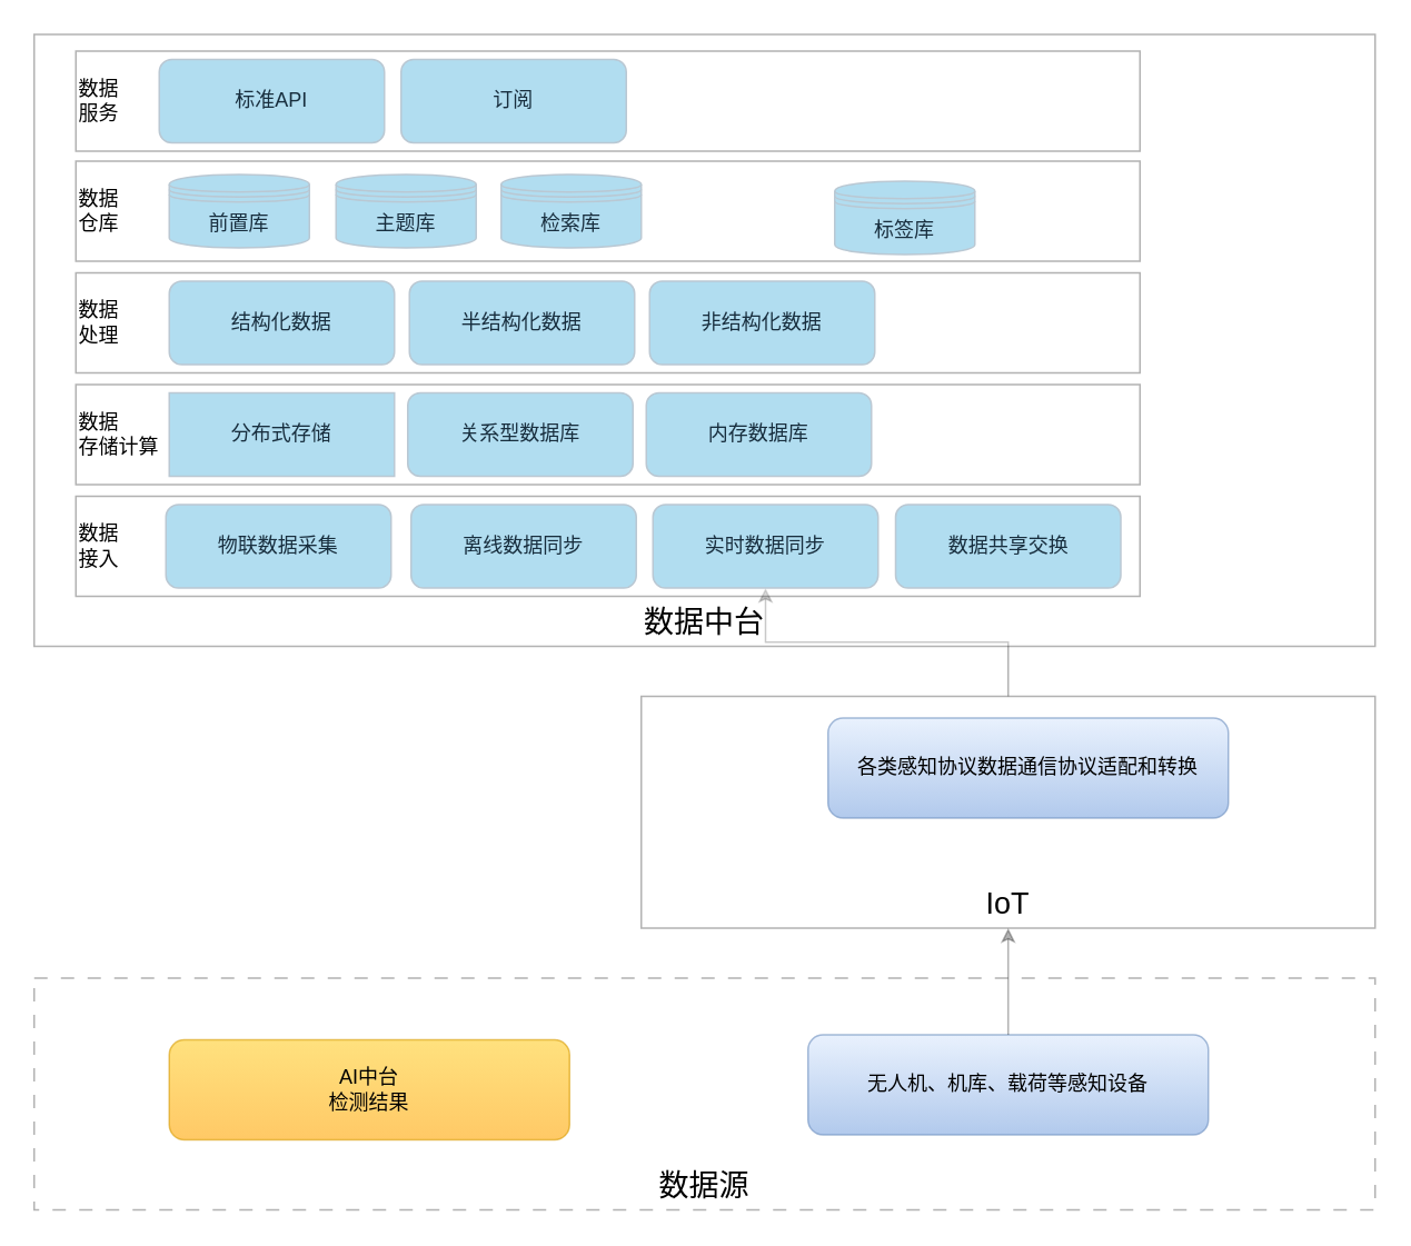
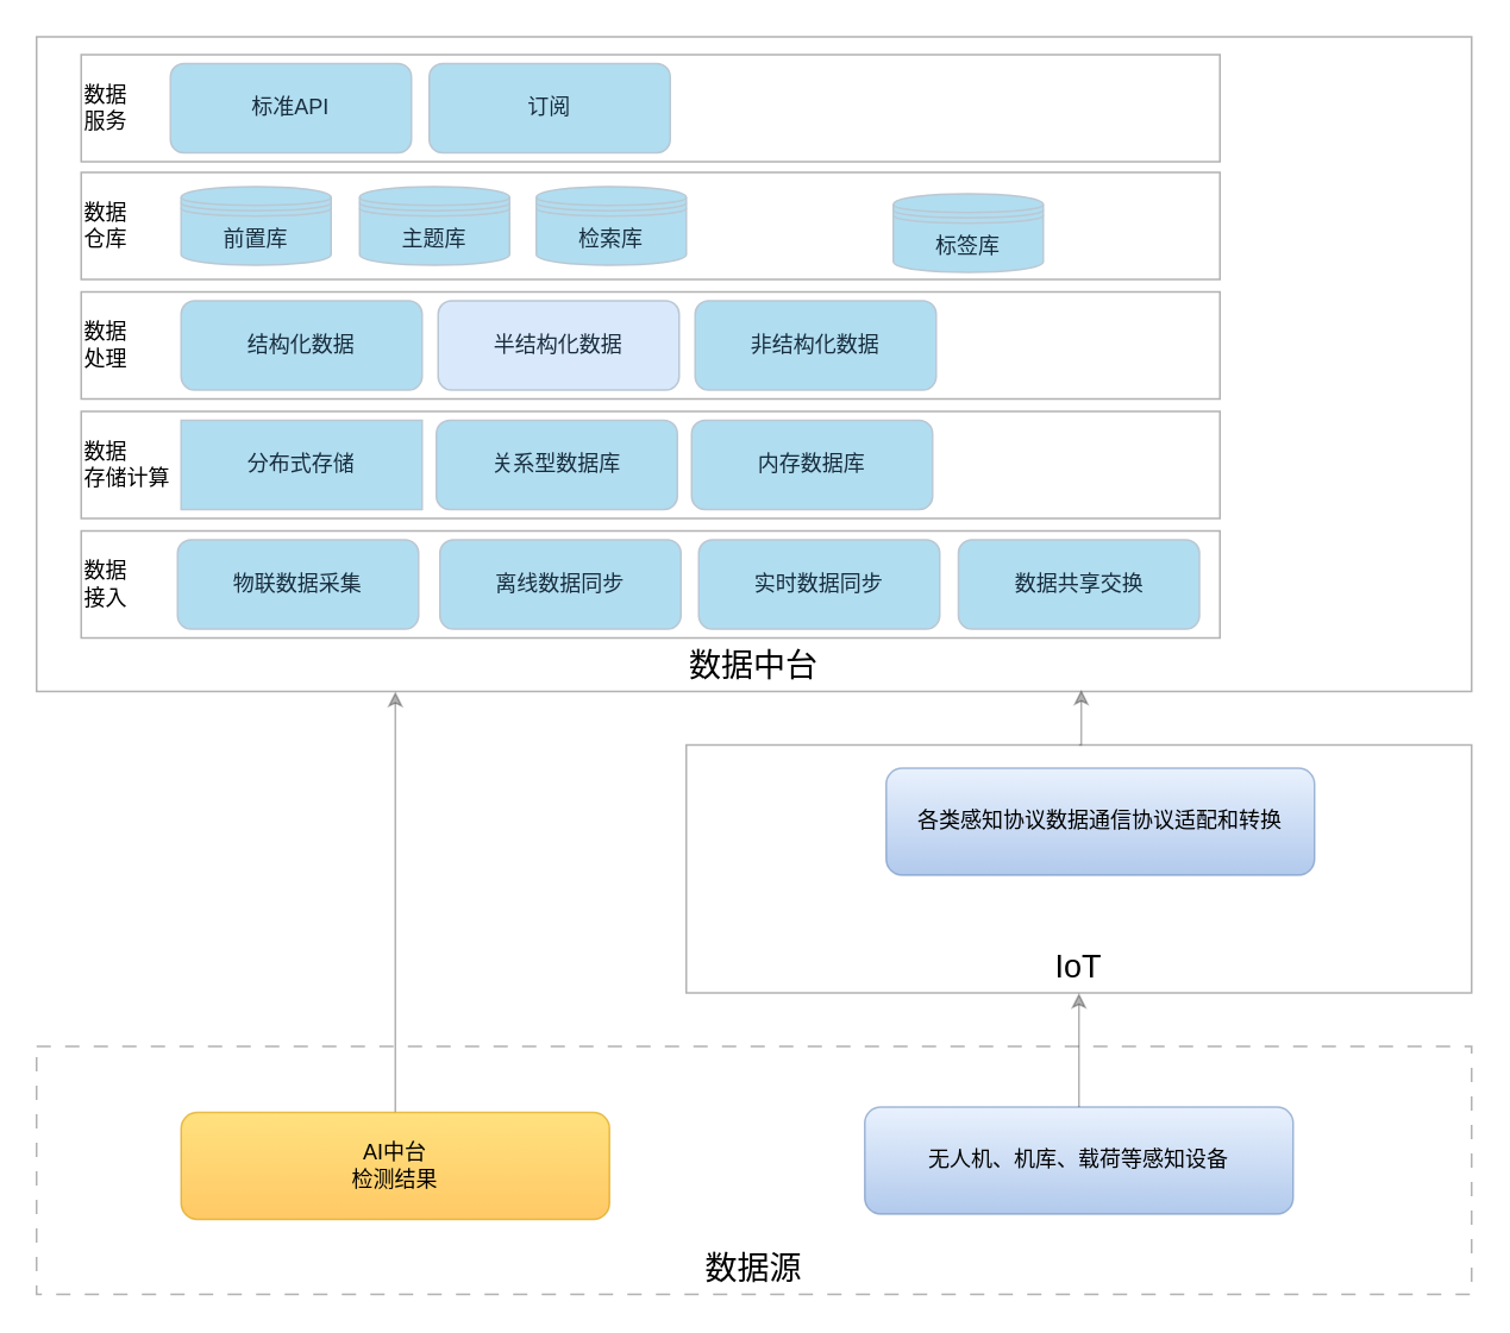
  <mxCell id="0" />
  <mxCell id="1" parent="0" />
  <mxCell id="2" value="数据源" style="rounded=0;whiteSpace=wrap;html=1;opacity=30;verticalAlign=bottom;fontSize=18;dashed=1;dashPattern=8 8;" vertex="1" parent="1"><mxGeometry x="20" y="586" width="804" height="139" as="geometry" /></mxCell>
+ <mxCell id="3" style="edgeStyle=elbowEdgeStyle;rounded=0;orthogonalLoop=1;jettySize=auto;html=1;exitX=0.5;exitY=0;exitDx=0;exitDy=0;opacity=30;entryX=0.25;entryY=1;entryDx=0;entryDy=0;" edge="1" parent="1" source="4" target="8"><mxGeometry relative="1" as="geometry"><mxPoint x="220.796" y="317.02" as="targetPoint" /></mxGeometry></mxCell>
  <mxCell id="4" value="AI中台&lt;br&gt;检测结果" style="rounded=1;whiteSpace=wrap;html=1;opacity=60;fillColor=#ffcd28;gradientColor=#ffa500;strokeColor=#d79b00;" vertex="1" parent="1"><mxGeometry x="101" y="623" width="240" height="60" as="geometry" /></mxCell>
  <mxCell id="5" value="无人机、机库、载荷等感知设备" style="rounded=1;whiteSpace=wrap;html=1;opacity=60;fillColor=#dae8fc;gradientColor=#7ea6e0;strokeColor=#6c8ebf;" vertex="1" parent="1"><mxGeometry x="484" y="620" width="240" height="60" as="geometry" /></mxCell>
- <mxCell id="6" style="edgeStyle=orthogonalEdgeStyle;rounded=0;orthogonalLoop=1;jettySize=auto;html=1;exitX=0.5;exitY=0;exitDx=0;exitDy=0;opacity=30;" edge="1" parent="1" source="7" target="14"><mxGeometry relative="1" as="geometry"><mxPoint x="604" y="390" as="targetPoint" /></mxGeometry></mxCell>
+ <mxCell id="6" style="edgeStyle=orthogonalEdgeStyle;rounded=0;orthogonalLoop=1;jettySize=auto;html=1;exitX=0.5;exitY=0;exitDx=0;exitDy=0;opacity=30;entryX=0.728;entryY=0.997;entryDx=0;entryDy=0;entryPerimeter=0;" edge="1" parent="1" source="7" target="8"><mxGeometry relative="1" as="geometry"><mxPoint x="604" y="390" as="targetPoint" /></mxGeometry></mxCell>
  <mxCell id="7" value="IoT" style="rounded=0;whiteSpace=wrap;html=1;opacity=30;verticalAlign=bottom;fontSize=18;" vertex="1" parent="1"><mxGeometry x="384" y="417" width="440" height="139" as="geometry" /></mxCell>
  <mxCell id="8" value="数据中台" style="rounded=0;whiteSpace=wrap;html=1;opacity=30;verticalAlign=bottom;fontSize=18;" vertex="1" parent="1"><mxGeometry x="20" y="20" width="804" height="367" as="geometry" /></mxCell>
  <mxCell id="9" value="各类感知协议数据通信协议适配和转换" style="rounded=1;whiteSpace=wrap;html=1;opacity=60;fillColor=#dae8fc;gradientColor=#7ea6e0;strokeColor=#6c8ebf;" vertex="1" parent="1"><mxGeometry x="496" y="430" width="240" height="60" as="geometry" /></mxCell>
  <mxCell id="10" value="" style="endArrow=classic;html=1;rounded=0;exitX=0.5;exitY=0;exitDx=0;exitDy=0;entryX=0.5;entryY=1;entryDx=0;entryDy=0;opacity=30;" edge="1" parent="1" source="5" target="7"><mxGeometry width="50" height="50" relative="1" as="geometry"><mxPoint x="589" y="608" as="sourcePoint" /><mxPoint x="639" y="558" as="targetPoint" /></mxGeometry></mxCell>
  <mxCell id="11" value="数据&lt;br&gt;接入" style="rounded=0;whiteSpace=wrap;html=1;opacity=30;align=left;" vertex="1" parent="1"><mxGeometry x="45" y="297" width="638" height="60" as="geometry" /></mxCell>
  <mxCell id="12" value="物联数据采集" style="rounded=1;whiteSpace=wrap;html=1;strokeColor=#BAC8D3;fontColor=#182E3E;fillColor=#B1DDF0;" vertex="1" parent="1"><mxGeometry x="99" y="302" width="135" height="50" as="geometry" /></mxCell>
  <mxCell id="13" value="离线数据同步" style="rounded=1;whiteSpace=wrap;html=1;strokeColor=#BAC8D3;fontColor=#182E3E;fillColor=#B1DDF0;" vertex="1" parent="1"><mxGeometry x="246" y="302" width="135" height="50" as="geometry" /></mxCell>
  <mxCell id="14" value="实时数据同步" style="rounded=1;whiteSpace=wrap;html=1;strokeColor=#BAC8D3;fontColor=#182E3E;fillColor=#B1DDF0;" vertex="1" parent="1"><mxGeometry x="391" y="302" width="135" height="50" as="geometry" /></mxCell>
  <mxCell id="15" value="数据共享交换" style="rounded=1;whiteSpace=wrap;html=1;strokeColor=#BAC8D3;fontColor=#182E3E;fillColor=#B1DDF0;" vertex="1" parent="1"><mxGeometry x="536.5" y="302" width="135" height="50" as="geometry" /></mxCell>
  <mxCell id="16" value="数据&lt;br&gt;存储计算" style="rounded=0;whiteSpace=wrap;html=1;opacity=30;align=left;" vertex="1" parent="1"><mxGeometry x="45" y="230" width="638" height="60" as="geometry" /></mxCell>
  <mxCell id="17" value="分布式存储" style="whiteSpace=wrap;html=1;strokeColor=#BAC8D3;fontColor=#182E3E;fillColor=#B1DDF0;rounded=0;" vertex="1" parent="1"><mxGeometry x="101" y="235" width="135" height="50" as="geometry" /></mxCell>
  <mxCell id="18" value="关系型数据库" style="rounded=1;whiteSpace=wrap;html=1;strokeColor=#BAC8D3;fontColor=#182E3E;fillColor=#B1DDF0;" vertex="1" parent="1"><mxGeometry x="244" y="235" width="135" height="50" as="geometry" /></mxCell>
  <mxCell id="19" value="内存数据库" style="rounded=1;whiteSpace=wrap;html=1;strokeColor=#BAC8D3;fontColor=#182E3E;fillColor=#B1DDF0;" vertex="1" parent="1"><mxGeometry x="387" y="235" width="135" height="50" as="geometry" /></mxCell>
  <mxCell id="20" value="数据&lt;br&gt;处理" style="rounded=0;whiteSpace=wrap;html=1;opacity=30;align=left;" vertex="1" parent="1"><mxGeometry x="45" y="163" width="638" height="60" as="geometry" /></mxCell>
  <mxCell id="21" value="结构化数据" style="rounded=1;whiteSpace=wrap;html=1;strokeColor=#BAC8D3;fontColor=#182E3E;fillColor=#B1DDF0;" vertex="1" parent="1"><mxGeometry x="101" y="168" width="135" height="50" as="geometry" /></mxCell>
- <mxCell id="22" value="半结构化数据" style="rounded=1;whiteSpace=wrap;html=1;strokeColor=#BAC8D3;fontColor=#182E3E;fillColor=#B1DDF0;" vertex="1" parent="1"><mxGeometry x="245" y="168" width="135" height="50" as="geometry" /></mxCell>
+ <mxCell id="22" value="半结构化数据" style="rounded=1;whiteSpace=wrap;html=1;strokeColor=#BAC8D3;fontColor=#182E3E;fillColor=#dae8fc;" vertex="1" parent="1"><mxGeometry x="245" y="168" width="135" height="50" as="geometry" /></mxCell>
  <mxCell id="23" value="非结构化数据" style="rounded=1;whiteSpace=wrap;html=1;strokeColor=#BAC8D3;fontColor=#182E3E;fillColor=#B1DDF0;" vertex="1" parent="1"><mxGeometry x="389" y="168" width="135" height="50" as="geometry" /></mxCell>
  <mxCell id="24" value="数据&lt;br&gt;仓库" style="rounded=0;whiteSpace=wrap;html=1;opacity=30;align=left;" vertex="1" parent="1"><mxGeometry x="45" y="96" width="638" height="60" as="geometry" /></mxCell>
  <mxCell id="25" value="前置库" style="shape=datastore;whiteSpace=wrap;html=1;rounded=1;strokeColor=#BAC8D3;fontColor=#182E3E;fillColor=#B1DDF0;" vertex="1" parent="1"><mxGeometry x="101" y="104" width="84" height="44" as="geometry" /></mxCell>
  <mxCell id="26" value="主题库" style="shape=datastore;whiteSpace=wrap;html=1;rounded=1;strokeColor=#BAC8D3;fontColor=#182E3E;fillColor=#B1DDF0;" vertex="1" parent="1"><mxGeometry x="201" y="104" width="84" height="44" as="geometry" /></mxCell>
  <mxCell id="27" value="检索库" style="shape=datastore;whiteSpace=wrap;html=1;rounded=1;strokeColor=#BAC8D3;fontColor=#182E3E;fillColor=#B1DDF0;" vertex="1" parent="1"><mxGeometry x="300" y="104" width="84" height="44" as="geometry" /></mxCell>
  <mxCell id="28" value="数据&lt;br&gt;服务" style="rounded=0;whiteSpace=wrap;html=1;opacity=30;align=left;" vertex="1" parent="1"><mxGeometry x="45" y="30" width="638" height="60" as="geometry" /></mxCell>
  <mxCell id="29" value="标准API" style="rounded=1;whiteSpace=wrap;html=1;strokeColor=#BAC8D3;fontColor=#182E3E;fillColor=#B1DDF0;" vertex="1" parent="1"><mxGeometry x="95" y="35" width="135" height="50" as="geometry" /></mxCell>
  <mxCell id="30" value="订阅" style="rounded=1;whiteSpace=wrap;html=1;strokeColor=#BAC8D3;fontColor=#182E3E;fillColor=#B1DDF0;" vertex="1" parent="1"><mxGeometry x="240" y="35" width="135" height="50" as="geometry" /></mxCell>
  <mxCell id="31" value="标签库" style="shape=datastore;whiteSpace=wrap;html=1;rounded=1;strokeColor=#BAC8D3;fontColor=#182E3E;fillColor=#B1DDF0;" vertex="1" parent="1"><mxGeometry x="500" y="108" width="84" height="44" as="geometry" /></mxCell>
